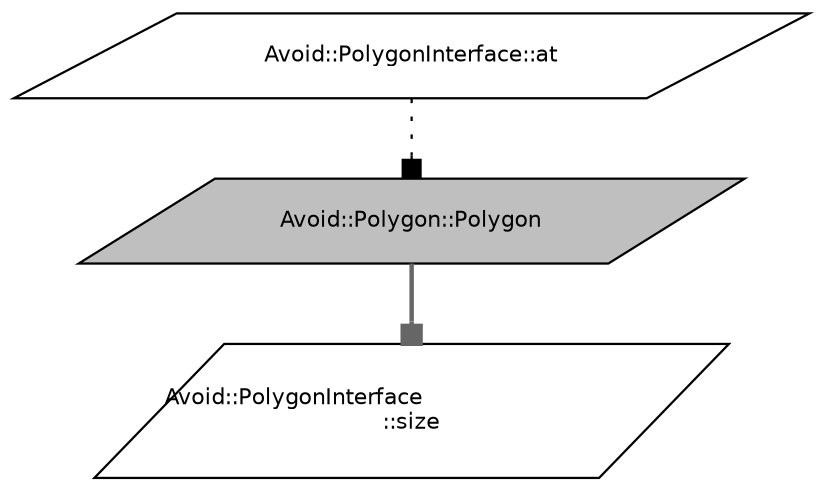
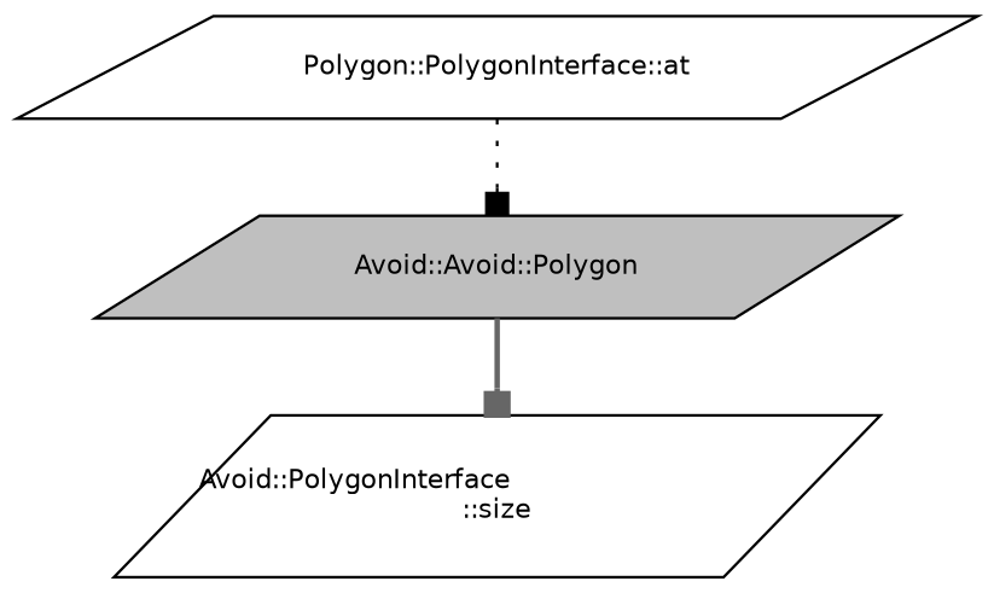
  digraph {
    rankdir=TB
    node [color=black fillcolor=white fontname=Helvetica fontsize=10 shape=parallelogram style=filled]
    edge [arrowhead=box fontname=Helvetica fontsize=10 labelfontname=Helvetica labelfontsize=10]
-   n1 [fillcolor=grey75 fontcolor=black height=0.2 label="Avoid::Polygon::Polygon" width=0.4]
+   n1 [fillcolor=grey75 fontcolor=black height=0.2 label="Avoid::Avoid::Polygon" width=0.4]
    n2 [height=0.2 label="Avoid::PolygonInterface\l::size" width=0.4]
-   n3 [height=0.2 label="Avoid::PolygonInterface::at" width=0.4]
+   n3 [height=0.2 label="Polygon::PolygonInterface::at" width=0.4]
    n1 -> n2 [color=gray40 style=bold]
    n3 -> n1 [color=black style=dotted]
  }
